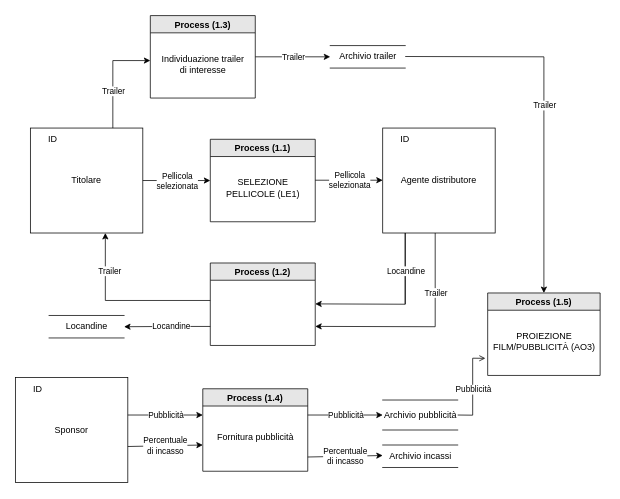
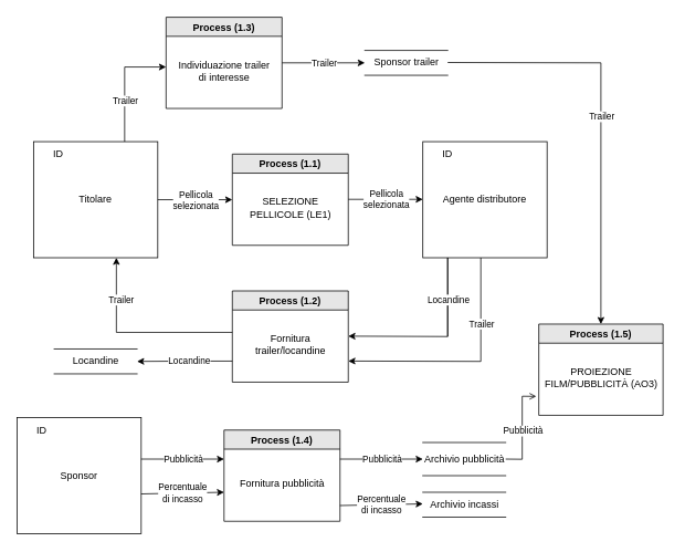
  <mxCell id="0" />
  <mxCell id="1" parent="0" />
- <mxCell id="2" value="Archivio trailer" style="html=1;dashed=0;whitespace=wrap;shape=partialRectangle;right=0;left=0;" parent="1" vertex="1"><mxGeometry x="440" y="60" width="100" height="30" as="geometry" /></mxCell>
+ <mxCell id="2" value="Sponsor trailer" style="html=1;dashed=0;whitespace=wrap;shape=partialRectangle;right=0;left=0;" parent="1" vertex="1"><mxGeometry x="440" y="60" width="100" height="30" as="geometry" /></mxCell>
  <mxCell id="3" value="Process (1.1)" style="swimlane;fillColor=#E6E6E6;" parent="1" vertex="1"><mxGeometry x="280" y="185" width="140" height="110" as="geometry" /></mxCell>
  <mxCell id="4" value="SELEZIONE&lt;br&gt;PELLICOLE (LE1)" style="text;html=1;align=center;verticalAlign=middle;resizable=0;points=[];autosize=1;strokeColor=none;fillColor=none;" parent="3" vertex="1"><mxGeometry x="10" y="45" width="120" height="40" as="geometry" /></mxCell>
  <mxCell id="5" value="" style="group" parent="1" vertex="1" connectable="0"><mxGeometry x="40" y="170" width="150" height="140" as="geometry" /></mxCell>
  <mxCell id="6" value="Titolare" style="rounded=0;whiteSpace=wrap;html=1;fillColor=none;" parent="5" vertex="1"><mxGeometry width="150" height="140" as="geometry" /></mxCell>
  <mxCell id="7" value="ID" style="text;html=1;strokeColor=none;fillColor=none;align=center;verticalAlign=middle;whiteSpace=wrap;rounded=0;" parent="5" vertex="1"><mxGeometry width="60" height="30" as="geometry" /></mxCell>
  <mxCell id="8" value="" style="group" vertex="1" connectable="0" parent="1"><mxGeometry x="510" y="170" width="150" height="140" as="geometry" /></mxCell>
  <mxCell id="9" value="Agente distributore" style="rounded=0;whiteSpace=wrap;html=1;fillColor=none;" vertex="1" parent="8"><mxGeometry width="150" height="140" as="geometry" /></mxCell>
  <mxCell id="10" value="ID" style="text;html=1;strokeColor=none;fillColor=none;align=center;verticalAlign=middle;whiteSpace=wrap;rounded=0;" vertex="1" parent="8"><mxGeometry width="60" height="30" as="geometry" /></mxCell>
  <mxCell id="11" value="" style="endArrow=classic;html=1;rounded=0;entryX=0;entryY=0.5;entryDx=0;entryDy=0;" edge="1" parent="1" target="3"><mxGeometry relative="1" as="geometry"><mxPoint x="190" y="240" as="sourcePoint" /><mxPoint x="280" y="210" as="targetPoint" /></mxGeometry></mxCell>
  <mxCell id="12" value="Pellicola&lt;br&gt;selezionata" style="edgeLabel;resizable=0;html=1;align=center;verticalAlign=middle;" connectable="0" vertex="1" parent="11"><mxGeometry relative="1" as="geometry" /></mxCell>
  <mxCell id="13" value="" style="endArrow=classic;html=1;rounded=0;" edge="1" parent="1"><mxGeometry relative="1" as="geometry"><mxPoint x="420" y="239.57" as="sourcePoint" /><mxPoint x="510" y="239.57" as="targetPoint" /></mxGeometry></mxCell>
  <mxCell id="14" value="Pellicola&lt;br&gt;selezionata" style="edgeLabel;resizable=0;html=1;align=center;verticalAlign=middle;" connectable="0" vertex="1" parent="13"><mxGeometry relative="1" as="geometry" /></mxCell>
  <mxCell id="15" value="" style="endArrow=classic;html=1;rounded=0;" edge="1" parent="1"><mxGeometry relative="1" as="geometry"><mxPoint x="540" y="405" as="sourcePoint" /><mxPoint x="420" y="404.57" as="targetPoint" /><Array as="points"><mxPoint x="540" y="310" /><mxPoint x="540" y="405" /></Array></mxGeometry></mxCell>
  <mxCell id="16" value="Locandine" style="edgeLabel;resizable=0;html=1;align=center;verticalAlign=middle;" connectable="0" vertex="1" parent="15"><mxGeometry relative="1" as="geometry"><mxPoint y="-10" as="offset" /></mxGeometry></mxCell>
  <mxCell id="17" value="Process (1.2)" style="swimlane;fillColor=#E6E6E6;" vertex="1" parent="1"><mxGeometry x="280" y="350" width="140" height="110" as="geometry" /></mxCell>
+ <mxCell id="18" value="Fornitura&lt;br&gt;trailer/locandine" style="text;html=1;align=center;verticalAlign=middle;resizable=0;points=[];autosize=1;strokeColor=none;fillColor=none;" vertex="1" parent="17"><mxGeometry x="15" y="45" width="110" height="40" as="geometry" /></mxCell>
  <mxCell id="19" value="" style="endArrow=classic;html=1;rounded=0;" edge="1" parent="1"><mxGeometry relative="1" as="geometry"><mxPoint x="280" y="400" as="sourcePoint" /><mxPoint x="140" y="310" as="targetPoint" /><Array as="points"><mxPoint x="280" y="400" /><mxPoint x="140" y="400" /></Array></mxGeometry></mxCell>
  <mxCell id="20" value="Trailer" style="edgeLabel;resizable=0;html=1;align=center;verticalAlign=middle;" connectable="0" vertex="1" parent="19"><mxGeometry relative="1" as="geometry"><mxPoint x="-20" y="-40" as="offset" /></mxGeometry></mxCell>
  <mxCell id="21" value="" style="endArrow=classic;html=1;rounded=0;" edge="1" parent="1"><mxGeometry relative="1" as="geometry"><mxPoint x="580" y="310" as="sourcePoint" /><mxPoint x="420" y="434.57" as="targetPoint" /><Array as="points"><mxPoint x="580" y="435" /></Array></mxGeometry></mxCell>
  <mxCell id="22" value="Trailer" style="edgeLabel;resizable=0;html=1;align=center;verticalAlign=middle;" connectable="0" vertex="1" parent="21"><mxGeometry relative="1" as="geometry"><mxPoint x="18" y="-45" as="offset" /></mxGeometry></mxCell>
  <mxCell id="23" value="Process (1.3)" style="swimlane;fillColor=#E6E6E6;" vertex="1" parent="1"><mxGeometry x="200" y="20" width="140" height="110" as="geometry" /></mxCell>
  <mxCell id="24" value="Individuazione trailer&lt;br&gt;di interesse" style="text;html=1;align=center;verticalAlign=middle;resizable=0;points=[];autosize=1;strokeColor=none;fillColor=none;" vertex="1" parent="23"><mxGeometry x="5" y="45" width="130" height="40" as="geometry" /></mxCell>
  <mxCell id="25" value="" style="endArrow=classic;html=1;rounded=0;" edge="1" parent="1"><mxGeometry relative="1" as="geometry"><mxPoint x="150" y="170" as="sourcePoint" /><mxPoint x="200" y="80" as="targetPoint" /><Array as="points"><mxPoint x="150" y="80" /></Array></mxGeometry></mxCell>
  <mxCell id="26" value="Trailer" style="edgeLabel;resizable=0;html=1;align=center;verticalAlign=middle;" connectable="0" vertex="1" parent="25"><mxGeometry relative="1" as="geometry"><mxPoint y="20" as="offset" /></mxGeometry></mxCell>
  <mxCell id="27" value="" style="endArrow=classic;html=1;rounded=0;entryX=0;entryY=0.5;entryDx=0;entryDy=0;" edge="1" parent="1" target="2"><mxGeometry relative="1" as="geometry"><mxPoint x="340" y="75" as="sourcePoint" /><mxPoint x="440" y="80" as="targetPoint" /><Array as="points" /></mxGeometry></mxCell>
  <mxCell id="28" value="Trailer" style="edgeLabel;resizable=0;html=1;align=center;verticalAlign=middle;" connectable="0" vertex="1" parent="27"><mxGeometry relative="1" as="geometry" /></mxCell>
  <mxCell id="29" value="" style="group" vertex="1" connectable="0" parent="1"><mxGeometry x="20" y="502.78" width="150" height="140" as="geometry" /></mxCell>
  <mxCell id="30" value="Sponsor" style="rounded=0;whiteSpace=wrap;html=1;fillColor=none;" vertex="1" parent="29"><mxGeometry width="150" height="140" as="geometry" /></mxCell>
  <mxCell id="31" value="ID" style="text;html=1;strokeColor=none;fillColor=none;align=center;verticalAlign=middle;whiteSpace=wrap;rounded=0;" vertex="1" parent="29"><mxGeometry width="60" height="30" as="geometry" /></mxCell>
  <mxCell id="32" value="Process (1.4)" style="swimlane;fillColor=#E6E6E6;" vertex="1" parent="1"><mxGeometry x="270" y="517.78" width="140" height="110" as="geometry" /></mxCell>
  <mxCell id="33" value="Fornitura pubblicità" style="text;html=1;align=center;verticalAlign=middle;resizable=0;points=[];autosize=1;strokeColor=none;fillColor=none;" vertex="1" parent="32"><mxGeometry x="5" y="50" width="130" height="30" as="geometry" /></mxCell>
  <mxCell id="34" value="" style="endArrow=classic;html=1;rounded=0;" edge="1" parent="1"><mxGeometry relative="1" as="geometry"><mxPoint x="170" y="552.78" as="sourcePoint" /><mxPoint x="270" y="552.78" as="targetPoint" /></mxGeometry></mxCell>
  <mxCell id="35" value="Pubblicità" style="edgeLabel;resizable=0;html=1;align=center;verticalAlign=middle;" connectable="0" vertex="1" parent="34"><mxGeometry relative="1" as="geometry" /></mxCell>
  <mxCell id="36" value="" style="endArrow=classic;html=1;rounded=0;exitX=-0.017;exitY=0.31;exitDx=0;exitDy=0;exitPerimeter=0;" edge="1" parent="1"><mxGeometry relative="1" as="geometry"><mxPoint x="170" y="594.78" as="sourcePoint" /><mxPoint x="270" y="592.78" as="targetPoint" /></mxGeometry></mxCell>
  <mxCell id="37" value="Percentuale&lt;br&gt;di incasso" style="edgeLabel;resizable=0;html=1;align=center;verticalAlign=middle;" connectable="0" vertex="1" parent="36"><mxGeometry relative="1" as="geometry" /></mxCell>
  <mxCell id="38" value="" style="endArrow=classic;html=1;rounded=0;entryX=1;entryY=0.5;entryDx=0;entryDy=0;" edge="1" parent="1" target="40"><mxGeometry relative="1" as="geometry"><mxPoint x="280" y="434.64" as="sourcePoint" /><mxPoint x="170" y="434.64" as="targetPoint" /><Array as="points"><mxPoint x="230" y="434.64" /></Array></mxGeometry></mxCell>
  <mxCell id="39" value="Locandine" style="edgeLabel;resizable=0;html=1;align=center;verticalAlign=middle;" connectable="0" vertex="1" parent="38"><mxGeometry relative="1" as="geometry"><mxPoint x="5" as="offset" /></mxGeometry></mxCell>
  <mxCell id="40" value="Locandine" style="html=1;dashed=0;whitespace=wrap;shape=partialRectangle;right=0;left=0;" vertex="1" parent="1"><mxGeometry x="65" y="420" width="100" height="30" as="geometry" /></mxCell>
  <mxCell id="41" value="Process (1.5)" style="swimlane;fillColor=#E6E6E6;" vertex="1" parent="1"><mxGeometry x="650" y="390" width="150" height="110" as="geometry" /></mxCell>
  <mxCell id="42" value="PROIEZIONE &lt;br&gt;FILM/PUBBLICITÀ (AO3)" style="text;html=1;align=center;verticalAlign=middle;resizable=0;points=[];autosize=1;strokeColor=none;fillColor=none;" vertex="1" parent="41"><mxGeometry x="-5" y="45" width="160" height="40" as="geometry" /></mxCell>
  <mxCell id="43" value="" style="endArrow=classic;html=1;rounded=0;entryX=0.5;entryY=0;entryDx=0;entryDy=0;" edge="1" parent="1" target="41"><mxGeometry relative="1" as="geometry"><mxPoint x="540" y="74.57" as="sourcePoint" /><mxPoint x="770" y="75" as="targetPoint" /><Array as="points"><mxPoint x="725" y="75" /></Array></mxGeometry></mxCell>
  <mxCell id="44" value="Trailer" style="edgeLabel;resizable=0;html=1;align=center;verticalAlign=middle;" connectable="0" vertex="1" parent="43"><mxGeometry relative="1" as="geometry" /></mxCell>
  <mxCell id="45" value="Archivio incassi" style="html=1;dashed=0;whitespace=wrap;shape=partialRectangle;right=0;left=0;" vertex="1" parent="1"><mxGeometry x="510" y="592.78" width="100" height="30" as="geometry" /></mxCell>
  <mxCell id="46" value="Archivio pubblicità" style="html=1;dashed=0;whitespace=wrap;shape=partialRectangle;right=0;left=0;" vertex="1" parent="1"><mxGeometry x="510" y="532.78" width="100" height="40" as="geometry" /></mxCell>
  <mxCell id="47" value="" style="endArrow=open;html=1;rounded=0;exitX=1;exitY=0.5;exitDx=0;exitDy=0;entryX=0.012;entryY=1.054;entryDx=0;entryDy=0;entryPerimeter=0;" edge="1" parent="1" source="46" target="42"><mxGeometry relative="1" as="geometry"><mxPoint x="230" y="809.47" as="sourcePoint" /><mxPoint x="730" y="570" as="targetPoint" /><Array as="points"><mxPoint x="630" y="553" /><mxPoint x="630" y="477" /></Array></mxGeometry></mxCell>
  <mxCell id="48" value="Pubblicità" style="edgeLabel;resizable=0;html=1;align=center;verticalAlign=middle;" connectable="0" vertex="1" parent="47"><mxGeometry relative="1" as="geometry"><mxPoint y="1" as="offset" /></mxGeometry></mxCell>
  <mxCell id="49" value="" style="endArrow=classic;html=1;rounded=0;exitX=-0.017;exitY=0.31;exitDx=0;exitDy=0;exitPerimeter=0;" edge="1" parent="1"><mxGeometry relative="1" as="geometry"><mxPoint x="410" y="608.78" as="sourcePoint" /><mxPoint x="510" y="606.78" as="targetPoint" /></mxGeometry></mxCell>
  <mxCell id="50" value="Percentuale&lt;br&gt;di incasso" style="edgeLabel;resizable=0;html=1;align=center;verticalAlign=middle;" connectable="0" vertex="1" parent="49"><mxGeometry relative="1" as="geometry" /></mxCell>
  <mxCell id="51" value="" style="endArrow=classic;html=1;rounded=0;" edge="1" parent="1"><mxGeometry relative="1" as="geometry"><mxPoint x="410" y="552.78" as="sourcePoint" /><mxPoint x="510" y="552.78" as="targetPoint" /></mxGeometry></mxCell>
  <mxCell id="52" value="Pubblicità" style="edgeLabel;resizable=0;html=1;align=center;verticalAlign=middle;" connectable="0" vertex="1" parent="51"><mxGeometry relative="1" as="geometry" /></mxCell>
